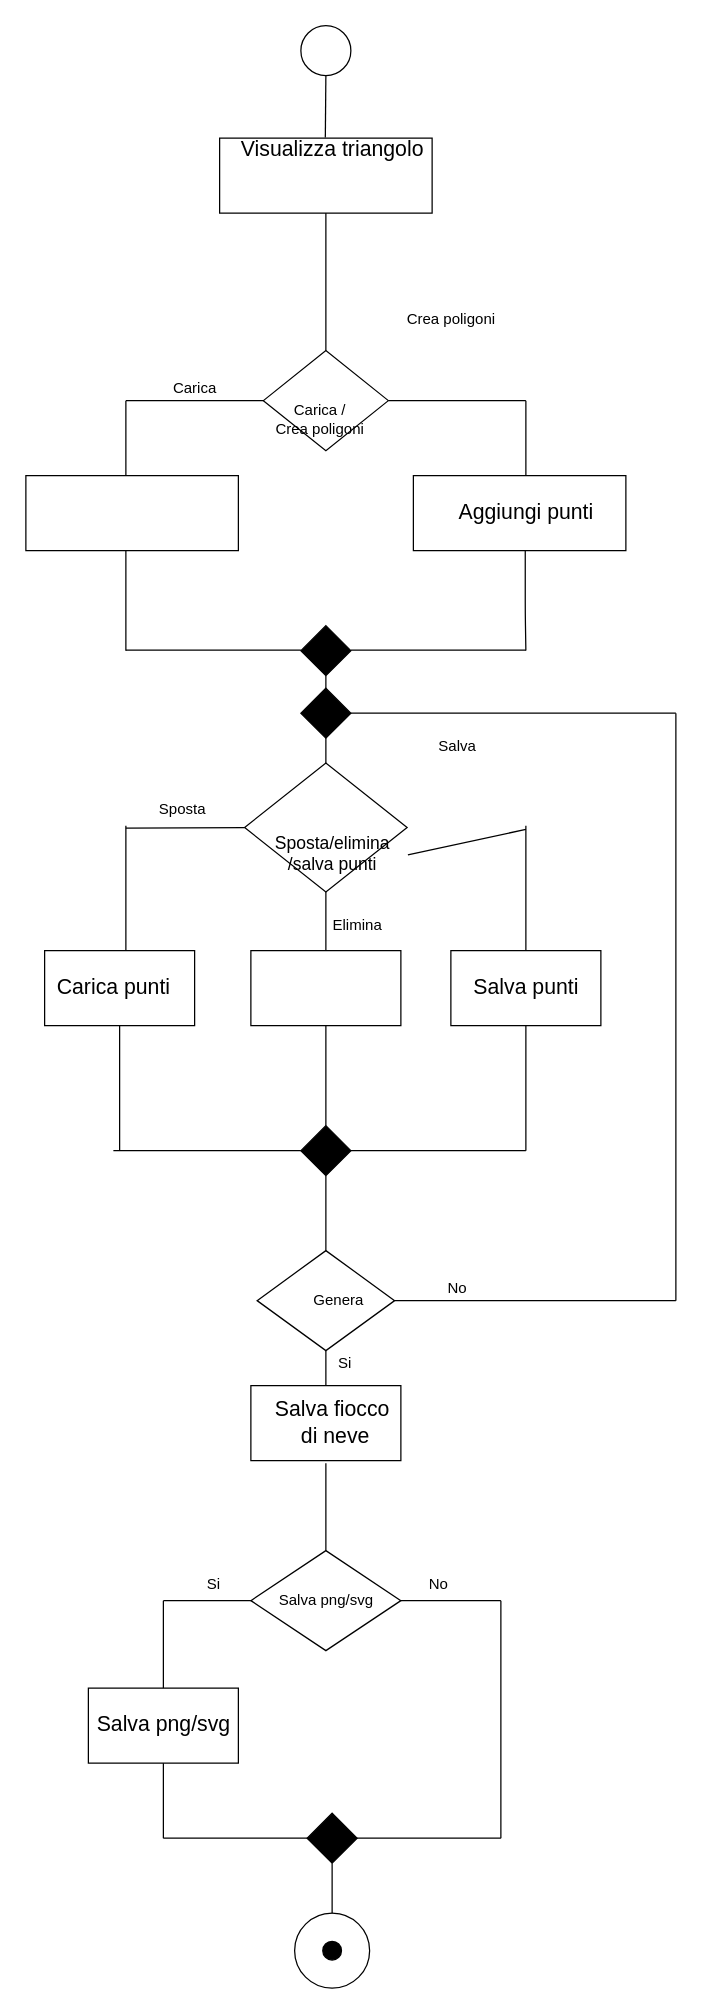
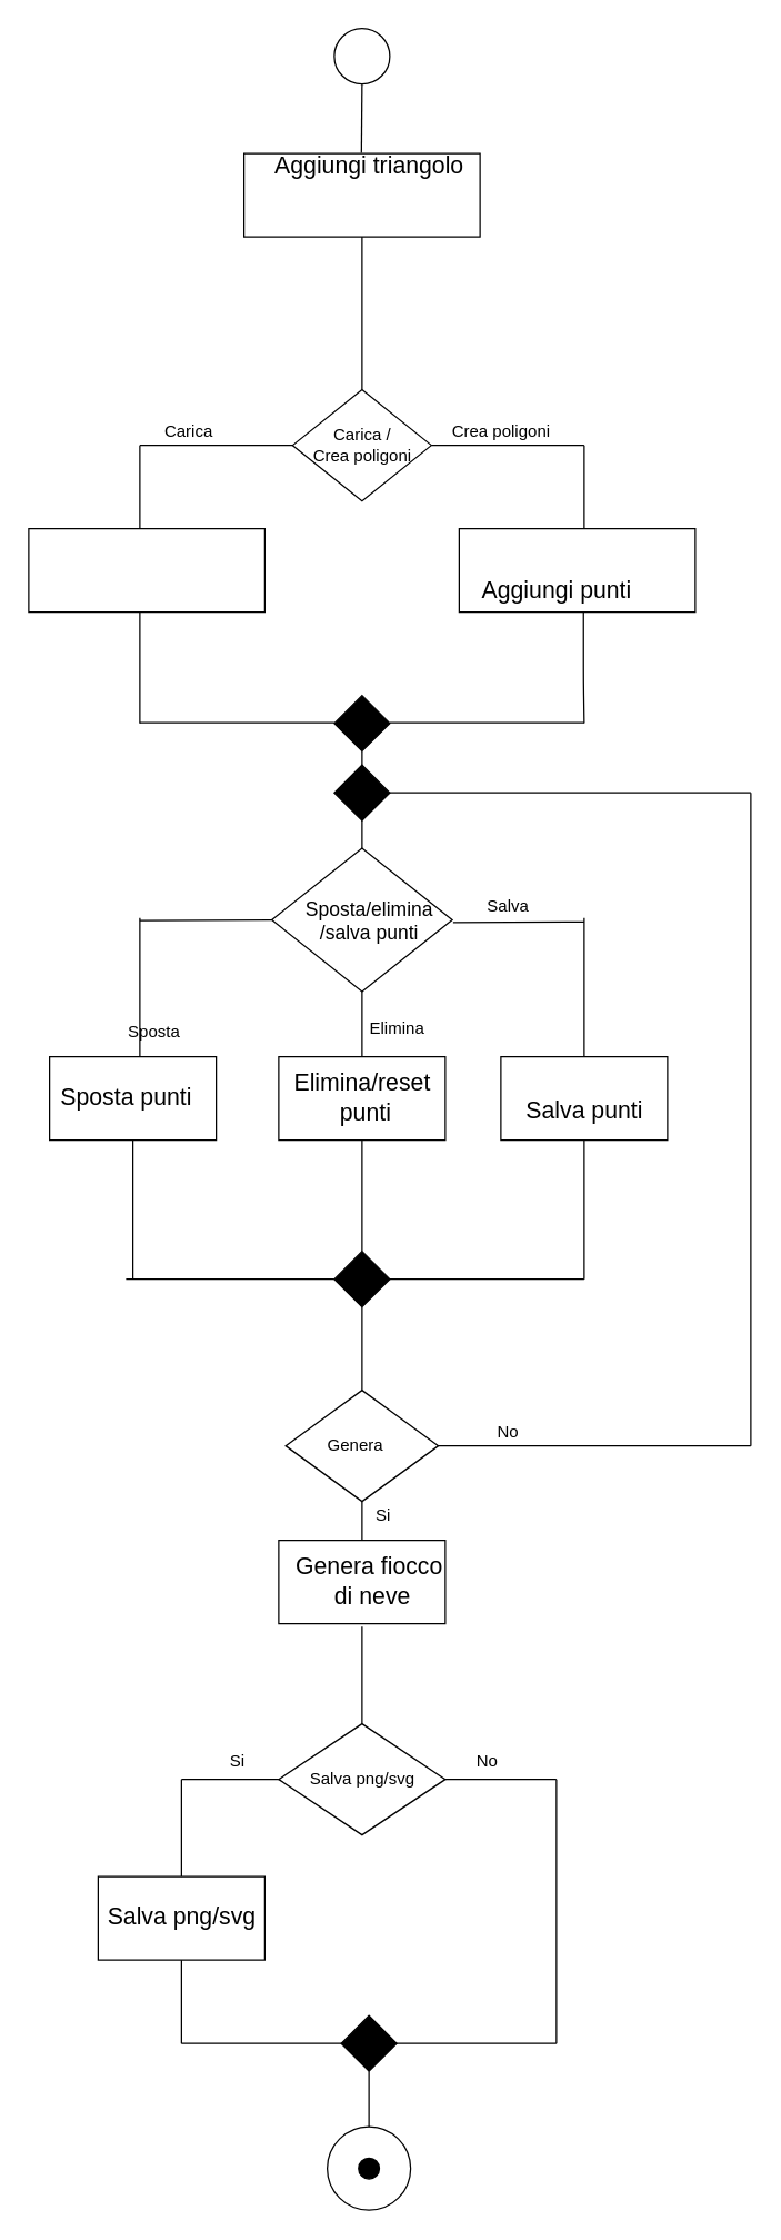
  <mxCell id="0" />
  <mxCell id="1" parent="0" />
  <mxCell id="2" value="" style="rounded=0;whiteSpace=wrap;html=1;" vertex="1" parent="1"><mxGeometry x="20" y="380" width="170" height="60" as="geometry" /></mxCell>
  <mxCell id="3" value="" style="rounded=0;whiteSpace=wrap;html=1;" vertex="1" parent="1"><mxGeometry x="330" y="380" width="170" height="60" as="geometry" /></mxCell>
  <mxCell id="4" value="" style="endArrow=none;html=1;entryX=0.5;entryY=1;entryDx=0;entryDy=0;" edge="1" parent="1"><mxGeometry width="50" height="50" relative="1" as="geometry"><mxPoint x="260" y="280" as="sourcePoint" /><mxPoint x="260" y="150" as="targetPoint" /><Array as="points" /></mxGeometry></mxCell>
  <mxCell id="5" value="" style="rhombus;whiteSpace=wrap;html=1;direction=south;" vertex="1" parent="1"><mxGeometry x="210" y="280" width="100" height="80" as="geometry" /></mxCell>
- <mxCell id="6" value="Carica /&lt;br&gt;Crea poligoni" style="text;html=1;align=center;verticalAlign=middle;resizable=0;points=[];;autosize=1;" vertex="1" parent="1"><mxGeometry x="215" y="320" width="80" height="30" as="geometry" /></mxCell>
+ <mxCell id="6" value="Carica /&lt;br&gt;Crea poligoni" style="text;html=1;align=center;verticalAlign=middle;resizable=0;points=[];;autosize=1;" vertex="1" parent="1"><mxGeometry x="220" y="305" width="80" height="30" as="geometry" /></mxCell>
  <mxCell id="7" value="" style="endArrow=none;html=1;exitX=0.5;exitY=0;exitDx=0;exitDy=0;" edge="1" parent="1" source="5"><mxGeometry width="50" height="50" relative="1" as="geometry"><mxPoint x="370" y="360" as="sourcePoint" /><mxPoint x="420" y="320" as="targetPoint" /></mxGeometry></mxCell>
- <mxCell id="8" value="Carica" style="text;html=1;align=center;verticalAlign=middle;resizable=0;points=[];;autosize=1;" vertex="1" parent="1"><mxGeometry x="130" y="300" width="50" height="20" as="geometry" /></mxCell>
- <mxCell id="9" value="Crea poligoni" style="text;html=1;align=center;verticalAlign=middle;resizable=0;points=[];;autosize=1;" vertex="1" parent="1"><mxGeometry x="320" y="245" width="80" height="20" as="geometry" /></mxCell>
+ <mxCell id="8" value="Carica" style="text;html=1;align=center;verticalAlign=middle;resizable=0;points=[];;autosize=1;" vertex="1" parent="1"><mxGeometry x="110" y="300" width="50" height="20" as="geometry" /></mxCell>
+ <mxCell id="9" value="Crea poligoni" style="text;html=1;align=center;verticalAlign=middle;resizable=0;points=[];;autosize=1;" vertex="1" parent="1"><mxGeometry x="320" y="300" width="80" height="20" as="geometry" /></mxCell>
  <mxCell id="10" value="" style="endArrow=none;html=1;entryX=0.5;entryY=1;entryDx=0;entryDy=0;" edge="1" parent="1" target="5"><mxGeometry width="50" height="50" relative="1" as="geometry"><mxPoint x="100" y="320" as="sourcePoint" /><mxPoint x="120" y="310" as="targetPoint" /></mxGeometry></mxCell>
  <mxCell id="11" value="" style="endArrow=none;html=1;" edge="1" parent="1"><mxGeometry width="50" height="50" relative="1" as="geometry"><mxPoint x="100" y="380" as="sourcePoint" /><mxPoint x="100" y="320" as="targetPoint" /></mxGeometry></mxCell>
  <mxCell id="12" value="" style="rounded=0;whiteSpace=wrap;html=1;" vertex="1" parent="1"><mxGeometry x="175" y="110" width="170" height="60" as="geometry" /></mxCell>
  <mxCell id="13" value="" style="endArrow=none;html=1;" edge="1" parent="1"><mxGeometry width="50" height="50" relative="1" as="geometry"><mxPoint x="420" y="380" as="sourcePoint" /><mxPoint x="420" y="320" as="targetPoint" /></mxGeometry></mxCell>
- <mxCell id="14" value="&lt;font style=&quot;font-size: 17px&quot;&gt;Visualizza triangolo&lt;/font&gt;" style="text;html=1;align=center;verticalAlign=middle;resizable=0;points=[];;autosize=1;" vertex="1" parent="1"><mxGeometry x="185" y="110" width="160" height="20" as="geometry" /></mxCell>
- <mxCell id="15" value="&lt;font style=&quot;font-size: 17px&quot;&gt;Aggiungi punti&lt;/font&gt;" style="text;html=1;align=center;verticalAlign=middle;resizable=0;points=[];;autosize=1;" vertex="1" parent="1"><mxGeometry x="360" y="400" width="120" height="20" as="geometry" /></mxCell>
+ <mxCell id="14" value="&lt;font style=&quot;font-size: 17px&quot;&gt;Aggiungi triangolo&lt;/font&gt;" style="text;html=1;align=center;verticalAlign=middle;resizable=0;points=[];;autosize=1;" vertex="1" parent="1"><mxGeometry x="185" y="110" width="160" height="20" as="geometry" /></mxCell>
+ <mxCell id="15" value="&lt;font style=&quot;font-size: 17px&quot;&gt;Aggiungi punti&lt;/font&gt;" style="text;html=1;align=center;verticalAlign=middle;resizable=0;points=[];;autosize=1;" vertex="1" parent="1"><mxGeometry x="340" y="415" width="120" height="20" as="geometry" /></mxCell>
  <mxCell id="16" value="" style="endArrow=none;html=1;" edge="1" parent="1"><mxGeometry width="50" height="50" relative="1" as="geometry"><mxPoint x="420" y="520" as="sourcePoint" /><mxPoint x="419.5" y="440" as="targetPoint" /><Array as="points"><mxPoint x="419.5" y="490" /></Array></mxGeometry></mxCell>
  <mxCell id="17" value="" style="endArrow=none;html=1;" edge="1" parent="1"><mxGeometry width="50" height="50" relative="1" as="geometry"><mxPoint x="100" y="520" as="sourcePoint" /><mxPoint x="100" y="440" as="targetPoint" /><Array as="points"><mxPoint x="100" y="490" /></Array></mxGeometry></mxCell>
  <mxCell id="18" value="" style="endArrow=none;html=1;" edge="1" parent="1"><mxGeometry width="50" height="50" relative="1" as="geometry"><mxPoint x="100" y="519.5" as="sourcePoint" /><mxPoint x="240" y="519.5" as="targetPoint" /></mxGeometry></mxCell>
  <mxCell id="19" value="" style="endArrow=none;html=1;" edge="1" parent="1"><mxGeometry width="50" height="50" relative="1" as="geometry"><mxPoint x="280" y="519.5" as="sourcePoint" /><mxPoint x="420" y="519.5" as="targetPoint" /></mxGeometry></mxCell>
  <mxCell id="20" value="" style="rhombus;whiteSpace=wrap;html=1;fillColor=#000000;" vertex="1" parent="1"><mxGeometry x="240" y="500" width="40" height="40" as="geometry" /></mxCell>
  <mxCell id="21" value="" style="endArrow=none;html=1;entryX=0.5;entryY=1;entryDx=0;entryDy=0;" edge="1" parent="1" target="20"><mxGeometry width="50" height="50" relative="1" as="geometry"><mxPoint x="260" y="630" as="sourcePoint" /><mxPoint x="270" y="630" as="targetPoint" /></mxGeometry></mxCell>
  <mxCell id="22" value="" style="rhombus;whiteSpace=wrap;html=1;direction=south;" vertex="1" parent="1"><mxGeometry x="195" y="610" width="130" height="103" as="geometry" /></mxCell>
- <mxCell id="23" value="&lt;font style=&quot;font-size: 14px&quot;&gt;Sposta/elimina&lt;br&gt;/salva punti&lt;/font&gt;" style="text;html=1;align=center;verticalAlign=middle;resizable=0;points=[];;autosize=1;" vertex="1" parent="1"><mxGeometry x="210" y="666.5" width="110" height="30" as="geometry" /></mxCell>
+ <mxCell id="23" value="&lt;font style=&quot;font-size: 14px&quot;&gt;Sposta/elimina&lt;br&gt;/salva punti&lt;/font&gt;" style="text;html=1;align=center;verticalAlign=middle;resizable=0;points=[];;autosize=1;" vertex="1" parent="1"><mxGeometry x="210" y="646.5" width="110" height="30" as="geometry" /></mxCell>
  <mxCell id="24" value="" style="endArrow=none;html=1;entryX=0.5;entryY=1;entryDx=0;entryDy=0;" edge="1" parent="1" target="22"><mxGeometry width="50" height="50" relative="1" as="geometry"><mxPoint x="100" y="662" as="sourcePoint" /><mxPoint x="240" y="720" as="targetPoint" /></mxGeometry></mxCell>
  <mxCell id="25" value="" style="endArrow=none;html=1;exitX=1.051;exitY=0.564;exitDx=0;exitDy=0;exitPerimeter=0;" edge="1" parent="1" source="23"><mxGeometry width="50" height="50" relative="1" as="geometry"><mxPoint x="380" y="690" as="sourcePoint" /><mxPoint x="420" y="663" as="targetPoint" /></mxGeometry></mxCell>
  <mxCell id="26" value="" style="endArrow=none;html=1;" edge="1" parent="1"><mxGeometry width="50" height="50" relative="1" as="geometry"><mxPoint x="100" y="760" as="sourcePoint" /><mxPoint x="100" y="660" as="targetPoint" /></mxGeometry></mxCell>
  <mxCell id="27" value="" style="endArrow=none;html=1;" edge="1" parent="1"><mxGeometry width="50" height="50" relative="1" as="geometry"><mxPoint x="420" y="760" as="sourcePoint" /><mxPoint x="420" y="660" as="targetPoint" /></mxGeometry></mxCell>
  <mxCell id="28" value="" style="rounded=0;whiteSpace=wrap;html=1;" vertex="1" parent="1"><mxGeometry x="35" y="760" width="120" height="60" as="geometry" /></mxCell>
- <mxCell id="29" value="&lt;font style=&quot;font-size: 17px&quot;&gt;Carica punti&lt;/font&gt;" style="text;html=1;align=center;verticalAlign=middle;resizable=0;points=[];;autosize=1;" vertex="1" parent="1"><mxGeometry x="35" y="780" width="110" height="20" as="geometry" /></mxCell>
- <mxCell id="30" value="Sposta" style="text;html=1;align=center;verticalAlign=middle;resizable=0;points=[];;autosize=1;" vertex="1" parent="1"><mxGeometry x="120" y="636.5" width="50" height="20" as="geometry" /></mxCell>
+ <mxCell id="29" value="&lt;font style=&quot;font-size: 17px&quot;&gt;Sposta punti&lt;/font&gt;" style="text;html=1;align=center;verticalAlign=middle;resizable=0;points=[];;autosize=1;" vertex="1" parent="1"><mxGeometry x="35" y="780" width="110" height="20" as="geometry" /></mxCell>
+ <mxCell id="30" value="Sposta" style="text;html=1;align=center;verticalAlign=middle;resizable=0;points=[];;autosize=1;" vertex="1" parent="1"><mxGeometry x="85" y="731.5" width="50" height="20" as="geometry" /></mxCell>
  <mxCell id="31" value="" style="endArrow=none;html=1;entryX=1;entryY=0.5;entryDx=0;entryDy=0;" edge="1" parent="1" target="22"><mxGeometry width="50" height="50" relative="1" as="geometry"><mxPoint x="260" y="760" as="sourcePoint" /><mxPoint x="280" y="730" as="targetPoint" /></mxGeometry></mxCell>
  <mxCell id="32" value="" style="rounded=0;whiteSpace=wrap;html=1;" vertex="1" parent="1"><mxGeometry x="200" y="760" width="120" height="60" as="geometry" /></mxCell>
  <mxCell id="33" value="" style="rounded=0;whiteSpace=wrap;html=1;" vertex="1" parent="1"><mxGeometry x="360" y="760" width="120" height="60" as="geometry" /></mxCell>
- <mxCell id="35" value="&lt;font style=&quot;font-size: 17px&quot;&gt;Salva punti&lt;/font&gt;" style="text;html=1;align=center;verticalAlign=middle;resizable=0;points=[];;autosize=1;" vertex="1" parent="1"><mxGeometry x="370" y="780" width="100" height="20" as="geometry" /></mxCell>
+ <mxCell id="34" value="&lt;font style=&quot;font-size: 17px&quot;&gt;Elimina/reset&lt;br&gt;&amp;nbsp;punti&lt;/font&gt;" style="text;html=1;align=center;verticalAlign=middle;resizable=0;points=[];;autosize=1;" vertex="1" parent="1"><mxGeometry x="205" y="775" width="110" height="30" as="geometry" /></mxCell>
+ <mxCell id="35" value="&lt;font style=&quot;font-size: 17px&quot;&gt;Salva punti&lt;/font&gt;" style="text;html=1;align=center;verticalAlign=middle;resizable=0;points=[];;autosize=1;" vertex="1" parent="1"><mxGeometry x="370" y="790" width="100" height="20" as="geometry" /></mxCell>
  <mxCell id="36" value="" style="endArrow=none;html=1;entryX=0.5;entryY=1;entryDx=0;entryDy=0;" edge="1" parent="1" target="28"><mxGeometry width="50" height="50" relative="1" as="geometry"><mxPoint x="95" y="920" as="sourcePoint" /><mxPoint x="120" y="890" as="targetPoint" /></mxGeometry></mxCell>
  <mxCell id="37" value="" style="endArrow=none;html=1;entryX=0.5;entryY=1;entryDx=0;entryDy=0;" edge="1" parent="1" target="33"><mxGeometry width="50" height="50" relative="1" as="geometry"><mxPoint x="420" y="920" as="sourcePoint" /><mxPoint x="430" y="840" as="targetPoint" /></mxGeometry></mxCell>
  <mxCell id="38" value="" style="endArrow=none;html=1;entryX=0.5;entryY=1;entryDx=0;entryDy=0;exitX=0.5;exitY=0;exitDx=0;exitDy=0;" edge="1" parent="1" source="41" target="32"><mxGeometry width="50" height="50" relative="1" as="geometry"><mxPoint x="260" y="880" as="sourcePoint" /><mxPoint x="270" y="880" as="targetPoint" /></mxGeometry></mxCell>
  <mxCell id="39" value="" style="endArrow=none;html=1;entryX=0;entryY=0.5;entryDx=0;entryDy=0;" edge="1" parent="1" target="41"><mxGeometry width="50" height="50" relative="1" as="geometry"><mxPoint x="90" y="920" as="sourcePoint" /><mxPoint x="220" y="920" as="targetPoint" /></mxGeometry></mxCell>
  <mxCell id="40" value="" style="endArrow=none;html=1;exitX=1;exitY=0.5;exitDx=0;exitDy=0;" edge="1" parent="1" source="41"><mxGeometry width="50" height="50" relative="1" as="geometry"><mxPoint x="300" y="920" as="sourcePoint" /><mxPoint x="420" y="920" as="targetPoint" /></mxGeometry></mxCell>
  <mxCell id="41" value="" style="rhombus;whiteSpace=wrap;html=1;fillColor=#000000;" vertex="1" parent="1"><mxGeometry x="240" y="900" width="40" height="40" as="geometry" /></mxCell>
  <mxCell id="42" value="Elimina" style="text;html=1;align=center;verticalAlign=middle;resizable=0;points=[];;autosize=1;" vertex="1" parent="1"><mxGeometry x="260" y="730" width="50" height="20" as="geometry" /></mxCell>
- <mxCell id="43" value="Salva" style="text;html=1;align=center;verticalAlign=middle;resizable=0;points=[];;autosize=1;" vertex="1" parent="1"><mxGeometry x="345" y="586.5" width="40" height="20" as="geometry" /></mxCell>
+ <mxCell id="43" value="Salva" style="text;html=1;align=center;verticalAlign=middle;resizable=0;points=[];;autosize=1;" vertex="1" parent="1"><mxGeometry x="345" y="641.5" width="40" height="20" as="geometry" /></mxCell>
  <mxCell id="44" value="" style="rhombus;whiteSpace=wrap;html=1;fillColor=#000000;" vertex="1" parent="1"><mxGeometry x="240" y="550" width="40" height="40" as="geometry" /></mxCell>
  <mxCell id="45" value="" style="endArrow=none;html=1;exitX=1;exitY=0.5;exitDx=0;exitDy=0;" edge="1" parent="1" source="44"><mxGeometry width="50" height="50" relative="1" as="geometry"><mxPoint x="390" y="610" as="sourcePoint" /><mxPoint x="540" y="570" as="targetPoint" /></mxGeometry></mxCell>
  <mxCell id="46" value="" style="endArrow=none;html=1;" edge="1" parent="1"><mxGeometry width="50" height="50" relative="1" as="geometry"><mxPoint x="540" y="1040" as="sourcePoint" /><mxPoint x="540" y="570" as="targetPoint" /></mxGeometry></mxCell>
  <mxCell id="47" value="" style="endArrow=none;html=1;entryX=0.5;entryY=1;entryDx=0;entryDy=0;" edge="1" parent="1" target="41"><mxGeometry width="50" height="50" relative="1" as="geometry"><mxPoint x="260" y="1000" as="sourcePoint" /><mxPoint x="270" y="990" as="targetPoint" /></mxGeometry></mxCell>
  <mxCell id="48" value="" style="rhombus;whiteSpace=wrap;html=1;" vertex="1" parent="1"><mxGeometry x="205" y="1000" width="110" height="80" as="geometry" /></mxCell>
- <mxCell id="49" value="Genera" style="text;html=1;align=center;verticalAlign=middle;resizable=0;points=[];;autosize=1;" vertex="1" parent="1"><mxGeometry x="245" y="1030" width="50" height="20" as="geometry" /></mxCell>
+ <mxCell id="49" value="Genera" style="text;html=1;align=center;verticalAlign=middle;resizable=0;points=[];;autosize=1;" vertex="1" parent="1"><mxGeometry x="230" y="1030" width="50" height="20" as="geometry" /></mxCell>
  <mxCell id="50" value="" style="endArrow=none;html=1;exitX=1;exitY=0.5;exitDx=0;exitDy=0;" edge="1" parent="1" source="48"><mxGeometry width="50" height="50" relative="1" as="geometry"><mxPoint x="320" y="1040" as="sourcePoint" /><mxPoint x="540" y="1040" as="targetPoint" /></mxGeometry></mxCell>
  <mxCell id="51" value="No" style="text;html=1;align=center;verticalAlign=middle;resizable=0;points=[];;autosize=1;" vertex="1" parent="1"><mxGeometry x="350" y="1020" width="30" height="20" as="geometry" /></mxCell>
  <mxCell id="52" value="" style="endArrow=none;html=1;entryX=0.5;entryY=1;entryDx=0;entryDy=0;" edge="1" parent="1" target="48"><mxGeometry width="50" height="50" relative="1" as="geometry"><mxPoint x="260" y="1120" as="sourcePoint" /><mxPoint x="150" y="1080" as="targetPoint" /></mxGeometry></mxCell>
  <mxCell id="53" value="" style="rounded=0;whiteSpace=wrap;html=1;" vertex="1" parent="1"><mxGeometry x="200" y="1108" width="120" height="60" as="geometry" /></mxCell>
- <mxCell id="54" value="&lt;font style=&quot;font-size: 17px&quot;&gt;Salva fiocco&lt;br&gt;&amp;nbsp;di neve&lt;/font&gt;" style="text;html=1;align=center;verticalAlign=middle;resizable=0;points=[];;autosize=1;" vertex="1" parent="1"><mxGeometry x="205" y="1123" width="120" height="30" as="geometry" /></mxCell>
+ <mxCell id="54" value="&lt;font style=&quot;font-size: 17px&quot;&gt;Genera fiocco&lt;br&gt;&amp;nbsp;di neve&lt;/font&gt;" style="text;html=1;align=center;verticalAlign=middle;resizable=0;points=[];;autosize=1;" vertex="1" parent="1"><mxGeometry x="205" y="1123" width="120" height="30" as="geometry" /></mxCell>
  <mxCell id="55" value="Si" style="text;html=1;align=center;verticalAlign=middle;resizable=0;points=[];;autosize=1;" vertex="1" parent="1"><mxGeometry x="260" y="1080" width="30" height="20" as="geometry" /></mxCell>
  <mxCell id="56" value="" style="endArrow=none;html=1;" edge="1" parent="1"><mxGeometry width="50" height="50" relative="1" as="geometry"><mxPoint x="260" y="1170" as="sourcePoint" /><mxPoint x="260" y="1240" as="targetPoint" /></mxGeometry></mxCell>
  <mxCell id="57" value="" style="rhombus;whiteSpace=wrap;html=1;" vertex="1" parent="1"><mxGeometry x="200" y="1240" width="120" height="80" as="geometry" /></mxCell>
  <mxCell id="58" value="Salva png/svg" style="text;html=1;align=center;verticalAlign=middle;resizable=0;points=[];;autosize=1;" vertex="1" parent="1"><mxGeometry x="215" y="1270" width="90" height="20" as="geometry" /></mxCell>
  <mxCell id="59" value="" style="ellipse;whiteSpace=wrap;html=1;aspect=fixed;" vertex="1" parent="1"><mxGeometry x="240" y="20" width="40" height="40" as="geometry" /></mxCell>
  <mxCell id="60" value="" style="endArrow=none;html=1;exitX=0.5;exitY=1;exitDx=0;exitDy=0;entryX=0.466;entryY=-0.029;entryDx=0;entryDy=0;entryPerimeter=0;" edge="1" parent="1" source="59" target="14"><mxGeometry width="50" height="50" relative="1" as="geometry"><mxPoint x="360" y="50" as="sourcePoint" /><mxPoint x="264" y="110" as="targetPoint" /></mxGeometry></mxCell>
  <mxCell id="61" value="" style="ellipse;whiteSpace=wrap;html=1;aspect=fixed;" vertex="1" parent="1"><mxGeometry x="235" y="1530" width="60" height="60" as="geometry" /></mxCell>
  <mxCell id="62" value="" style="ellipse;whiteSpace=wrap;html=1;aspect=fixed;fillColor=#000000;" vertex="1" parent="1"><mxGeometry x="257.5" y="1552.5" width="15" height="15" as="geometry" /></mxCell>
  <mxCell id="63" value="" style="endArrow=none;html=1;entryX=0;entryY=0.5;entryDx=0;entryDy=0;" edge="1" parent="1" target="57"><mxGeometry width="50" height="50" relative="1" as="geometry"><mxPoint x="130" y="1280" as="sourcePoint" /><mxPoint x="150" y="1280" as="targetPoint" /></mxGeometry></mxCell>
  <mxCell id="64" value="" style="endArrow=none;html=1;" edge="1" parent="1"><mxGeometry width="50" height="50" relative="1" as="geometry"><mxPoint x="130" y="1360" as="sourcePoint" /><mxPoint x="130" y="1280" as="targetPoint" /></mxGeometry></mxCell>
  <mxCell id="65" value="" style="rounded=0;whiteSpace=wrap;html=1;" vertex="1" parent="1"><mxGeometry x="70" y="1350" width="120" height="60" as="geometry" /></mxCell>
  <mxCell id="66" value="&lt;font style=&quot;font-size: 17px&quot;&gt;Salva png/svg&lt;/font&gt;" style="text;html=1;align=center;verticalAlign=middle;resizable=0;points=[];;autosize=1;" vertex="1" parent="1"><mxGeometry x="70" y="1370" width="120" height="20" as="geometry" /></mxCell>
  <mxCell id="67" value="" style="endArrow=none;html=1;exitX=1;exitY=0.5;exitDx=0;exitDy=0;" edge="1" parent="1" source="57"><mxGeometry width="50" height="50" relative="1" as="geometry"><mxPoint x="350" y="1330" as="sourcePoint" /><mxPoint x="400" y="1280" as="targetPoint" /></mxGeometry></mxCell>
  <mxCell id="68" value="" style="endArrow=none;html=1;exitX=0.5;exitY=1;exitDx=0;exitDy=0;" edge="1" parent="1" source="65"><mxGeometry width="50" height="50" relative="1" as="geometry"><mxPoint x="230" y="1460" as="sourcePoint" /><mxPoint x="130" y="1470" as="targetPoint" /></mxGeometry></mxCell>
  <mxCell id="69" value="" style="endArrow=none;html=1;entryX=0.125;entryY=0.5;entryDx=0;entryDy=0;entryPerimeter=0;" edge="1" parent="1" target="72"><mxGeometry width="50" height="50" relative="1" as="geometry"><mxPoint x="130" y="1470" as="sourcePoint" /><mxPoint x="240" y="1470" as="targetPoint" /></mxGeometry></mxCell>
  <mxCell id="70" value="" style="endArrow=none;html=1;" edge="1" parent="1"><mxGeometry width="50" height="50" relative="1" as="geometry"><mxPoint x="400" y="1470" as="sourcePoint" /><mxPoint x="400" y="1280" as="targetPoint" /></mxGeometry></mxCell>
  <mxCell id="71" value="" style="endArrow=none;html=1;" edge="1" parent="1"><mxGeometry width="50" height="50" relative="1" as="geometry"><mxPoint x="280" y="1470" as="sourcePoint" /><mxPoint x="400" y="1470" as="targetPoint" /></mxGeometry></mxCell>
  <mxCell id="72" value="" style="rhombus;whiteSpace=wrap;html=1;fillColor=#000000;" vertex="1" parent="1"><mxGeometry x="245" y="1450" width="40" height="40" as="geometry" /></mxCell>
  <mxCell id="73" value="" style="endArrow=none;html=1;entryX=0.5;entryY=1;entryDx=0;entryDy=0;exitX=0.5;exitY=0;exitDx=0;exitDy=0;" edge="1" parent="1" source="61" target="72"><mxGeometry width="50" height="50" relative="1" as="geometry"><mxPoint x="240" y="1550" as="sourcePoint" /><mxPoint x="290" y="1500" as="targetPoint" /></mxGeometry></mxCell>
  <mxCell id="74" value="Si" style="text;html=1;align=center;verticalAlign=middle;resizable=0;points=[];;autosize=1;" vertex="1" parent="1"><mxGeometry x="155" y="1257" width="30" height="20" as="geometry" /></mxCell>
  <mxCell id="75" value="No" style="text;html=1;align=center;verticalAlign=middle;resizable=0;points=[];;autosize=1;" vertex="1" parent="1"><mxGeometry x="335" y="1257" width="30" height="20" as="geometry" /></mxCell>
